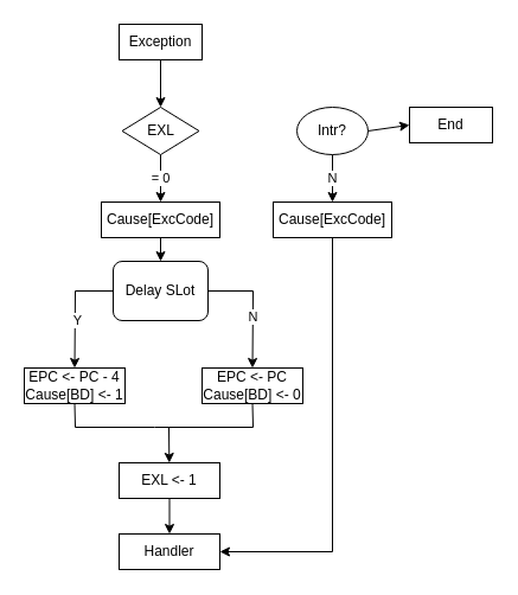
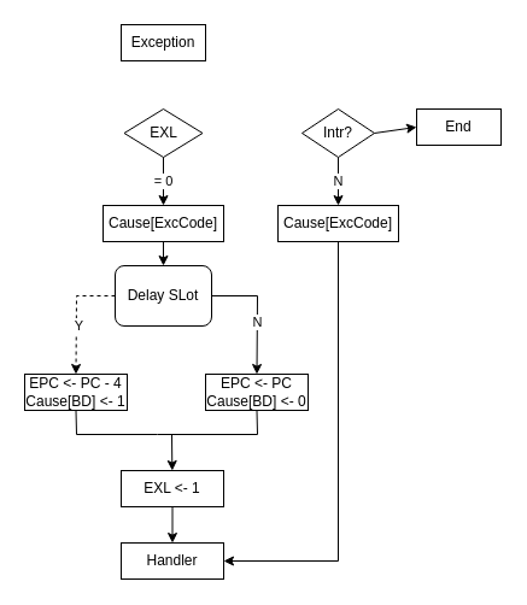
  <mxCell id="0" />
  <mxCell id="1" parent="0" />
  <mxCell id="2" value="Exception" style="rounded=0;whiteSpace=wrap;html=1;" vertex="1" parent="1"><mxGeometry x="100" y="20" width="70" height="30" as="geometry" /></mxCell>
  <mxCell id="3" value="EXL" style="rhombus;whiteSpace=wrap;html=1;" vertex="1" parent="1"><mxGeometry x="102.5" y="90" width="65" height="40" as="geometry" /></mxCell>
- <mxCell id="4" value="" style="endArrow=classic;html=1;exitX=0.5;exitY=1;exitDx=0;exitDy=0;" edge="1" parent="1" source="2" target="3"><mxGeometry width="50" height="50" relative="1" as="geometry"><mxPoint x="160" y="220" as="sourcePoint" /><mxPoint x="210" y="170" as="targetPoint" /></mxGeometry></mxCell>
  <mxCell id="5" value="Cause[ExcCode]" style="rounded=0;whiteSpace=wrap;html=1;" vertex="1" parent="1"><mxGeometry x="85" y="170" width="100" height="30" as="geometry" /></mxCell>
  <mxCell id="6" value="EPC &amp;lt;- PC - 4&lt;br&gt;Cause[BD] &amp;lt;- 1" style="rounded=0;whiteSpace=wrap;html=1;" vertex="1" parent="1"><mxGeometry x="20" y="310" width="85" height="30" as="geometry" /></mxCell>
  <mxCell id="7" value="Delay SLot" style="whiteSpace=wrap;html=1;rounded=1;" vertex="1" parent="1"><mxGeometry x="95" y="220" width="80" height="50" as="geometry" /></mxCell>
  <mxCell id="8" value="EPC &amp;lt;- PC&lt;br&gt;Cause[BD] &amp;lt;- 0" style="rounded=0;whiteSpace=wrap;html=1;" vertex="1" parent="1"><mxGeometry x="170" y="310" width="85" height="30" as="geometry" /></mxCell>
  <mxCell id="9" value="EXL &amp;lt;- 1" style="rounded=0;whiteSpace=wrap;html=1;" vertex="1" parent="1"><mxGeometry x="100" y="390" width="85" height="30" as="geometry" /></mxCell>
  <mxCell id="10" value="= 0" style="endArrow=classic;html=1;exitX=0.5;exitY=1;exitDx=0;exitDy=0;" edge="1" parent="1"><mxGeometry width="50" height="50" relative="1" as="geometry"><mxPoint x="135" y="130" as="sourcePoint" /><mxPoint x="135" y="170" as="targetPoint" /></mxGeometry></mxCell>
  <mxCell id="11" value="" style="endArrow=classic;html=1;exitX=0.5;exitY=1;exitDx=0;exitDy=0;entryX=0.5;entryY=0;entryDx=0;entryDy=0;" edge="1" parent="1" source="5" target="7"><mxGeometry width="50" height="50" relative="1" as="geometry"><mxPoint x="220" y="270" as="sourcePoint" /><mxPoint x="142" y="222" as="targetPoint" /></mxGeometry></mxCell>
- <mxCell id="12" value="" style="endArrow=classic;html=1;exitX=0;exitY=0.5;exitDx=0;exitDy=0;entryX=0.5;entryY=0;entryDx=0;entryDy=0;rounded=0;" edge="1" parent="1" source="7" target="6"><mxGeometry width="50" height="50" relative="1" as="geometry"><mxPoint x="200" y="290" as="sourcePoint" /><mxPoint x="250" y="240" as="targetPoint" /><Array as="points"><mxPoint x="63" y="245" /></Array></mxGeometry></mxCell>
+ <mxCell id="12" value="" style="endArrow=classic;html=1;exitX=0;exitY=0.5;exitDx=0;exitDy=0;entryX=0.5;entryY=0;entryDx=0;entryDy=0;rounded=0;dashed=1;" edge="1" parent="1" source="7" target="6"><mxGeometry width="50" height="50" relative="1" as="geometry"><mxPoint x="200" y="290" as="sourcePoint" /><mxPoint x="250" y="240" as="targetPoint" /><Array as="points"><mxPoint x="63" y="245" /></Array></mxGeometry></mxCell>
  <mxCell id="13" value="Y" style="edgeLabel;html=1;align=center;verticalAlign=middle;resizable=0;points=[];" vertex="1" connectable="0" parent="12"><mxGeometry x="0.151" y="2" relative="1" as="geometry"><mxPoint as="offset" /></mxGeometry></mxCell>
  <mxCell id="14" value="" style="endArrow=classic;html=1;rounded=0;exitX=1;exitY=0.5;exitDx=0;exitDy=0;entryX=0.5;entryY=0;entryDx=0;entryDy=0;" edge="1" parent="1" source="7" target="8"><mxGeometry width="50" height="50" relative="1" as="geometry"><mxPoint x="200" y="310" as="sourcePoint" /><mxPoint x="250" y="260" as="targetPoint" /><Array as="points"><mxPoint x="213" y="245" /></Array></mxGeometry></mxCell>
  <mxCell id="15" value="N" style="edgeLabel;html=1;align=center;verticalAlign=middle;resizable=0;points=[];" vertex="1" connectable="0" parent="14"><mxGeometry x="0.168" relative="1" as="geometry"><mxPoint as="offset" /></mxGeometry></mxCell>
  <mxCell id="16" value="" style="endArrow=none;html=1;rounded=0;exitX=0.5;exitY=1;exitDx=0;exitDy=0;entryX=0.5;entryY=1;entryDx=0;entryDy=0;" edge="1" parent="1" source="6" target="8"><mxGeometry width="50" height="50" relative="1" as="geometry"><mxPoint x="210" y="410" as="sourcePoint" /><mxPoint x="260" y="360" as="targetPoint" /><Array as="points"><mxPoint x="63" y="360" /><mxPoint x="130" y="360" /><mxPoint x="213" y="360" /></Array></mxGeometry></mxCell>
  <mxCell id="17" value="" style="endArrow=classic;html=1;rounded=0;" edge="1" parent="1" target="9"><mxGeometry width="50" height="50" relative="1" as="geometry"><mxPoint x="142" y="360" as="sourcePoint" /><mxPoint x="200" y="390" as="targetPoint" /></mxGeometry></mxCell>
- <mxCell id="18" value="Intr?" style="ellipse;whiteSpace=wrap;html=1;" vertex="1" parent="1"><mxGeometry x="250" y="90" width="60" height="40" as="geometry" /></mxCell>
+ <mxCell id="18" value="Intr?" style="rhombus;whiteSpace=wrap;html=1;" vertex="1" parent="1"><mxGeometry x="250" y="90" width="60" height="40" as="geometry" /></mxCell>
  <mxCell id="19" value="Handler" style="rounded=0;whiteSpace=wrap;html=1;" vertex="1" parent="1"><mxGeometry x="100" y="450" width="85" height="30" as="geometry" /></mxCell>
  <mxCell id="20" value="" style="endArrow=classic;html=1;rounded=0;exitX=0.5;exitY=1;exitDx=0;exitDy=0;entryX=0.5;entryY=0;entryDx=0;entryDy=0;" edge="1" parent="1" source="9" target="19"><mxGeometry width="50" height="50" relative="1" as="geometry"><mxPoint x="230" y="460" as="sourcePoint" /><mxPoint x="280" y="410" as="targetPoint" /></mxGeometry></mxCell>
  <mxCell id="21" value="Cause[ExcCode]" style="rounded=0;whiteSpace=wrap;html=1;" vertex="1" parent="1"><mxGeometry x="230" y="170" width="100" height="30" as="geometry" /></mxCell>
  <mxCell id="22" value="N" style="endArrow=classic;html=1;rounded=0;exitX=0.5;exitY=1;exitDx=0;exitDy=0;entryX=0.5;entryY=0;entryDx=0;entryDy=0;" edge="1" parent="1" source="18" target="21"><mxGeometry width="50" height="50" relative="1" as="geometry"><mxPoint x="260" y="300" as="sourcePoint" /><mxPoint x="310" y="250" as="targetPoint" /></mxGeometry></mxCell>
  <mxCell id="23" value="" style="endArrow=classic;html=1;rounded=0;entryX=1;entryY=0.5;entryDx=0;entryDy=0;" edge="1" parent="1" source="21" target="19"><mxGeometry width="50" height="50" relative="1" as="geometry"><mxPoint x="260" y="310" as="sourcePoint" /><mxPoint x="310" y="260" as="targetPoint" /><Array as="points"><mxPoint x="280" y="465" /></Array></mxGeometry></mxCell>
  <mxCell id="24" value="" style="endArrow=classic;html=1;rounded=0;exitX=1;exitY=0.5;exitDx=0;exitDy=0;entryX=0;entryY=0.5;entryDx=0;entryDy=0;" edge="1" parent="1" source="18" target="25"><mxGeometry width="50" height="50" relative="1" as="geometry"><mxPoint x="320" y="170" as="sourcePoint" /><mxPoint x="350" y="110" as="targetPoint" /></mxGeometry></mxCell>
  <mxCell id="25" value="End" style="rounded=0;whiteSpace=wrap;html=1;" vertex="1" parent="1"><mxGeometry x="345" y="90" width="70" height="30" as="geometry" /></mxCell>
